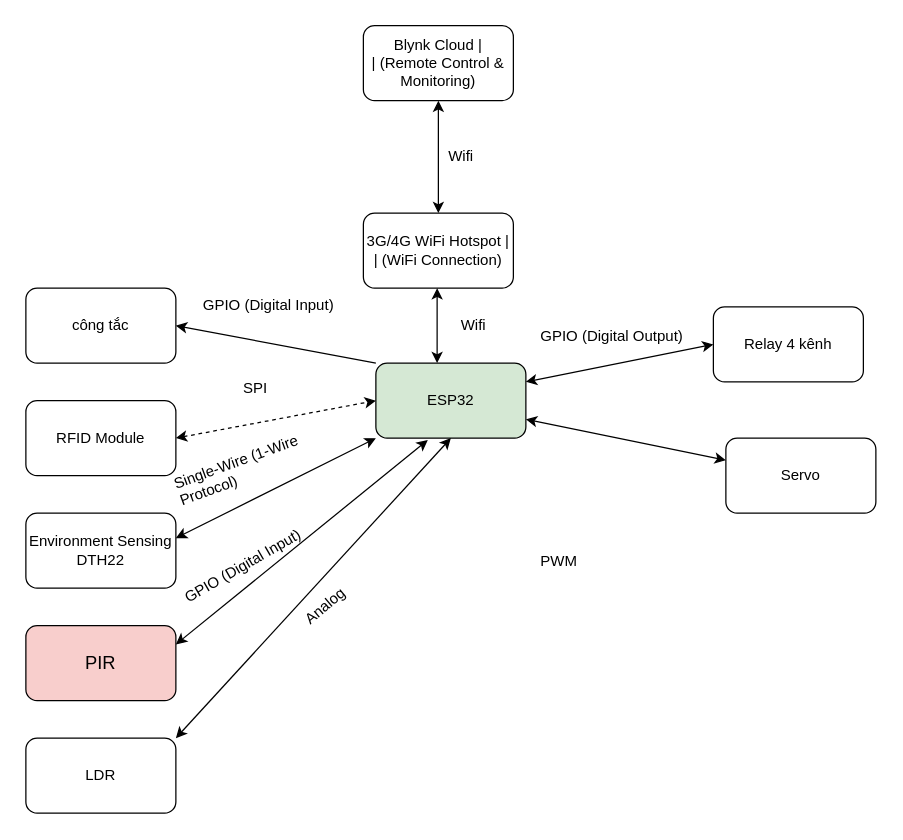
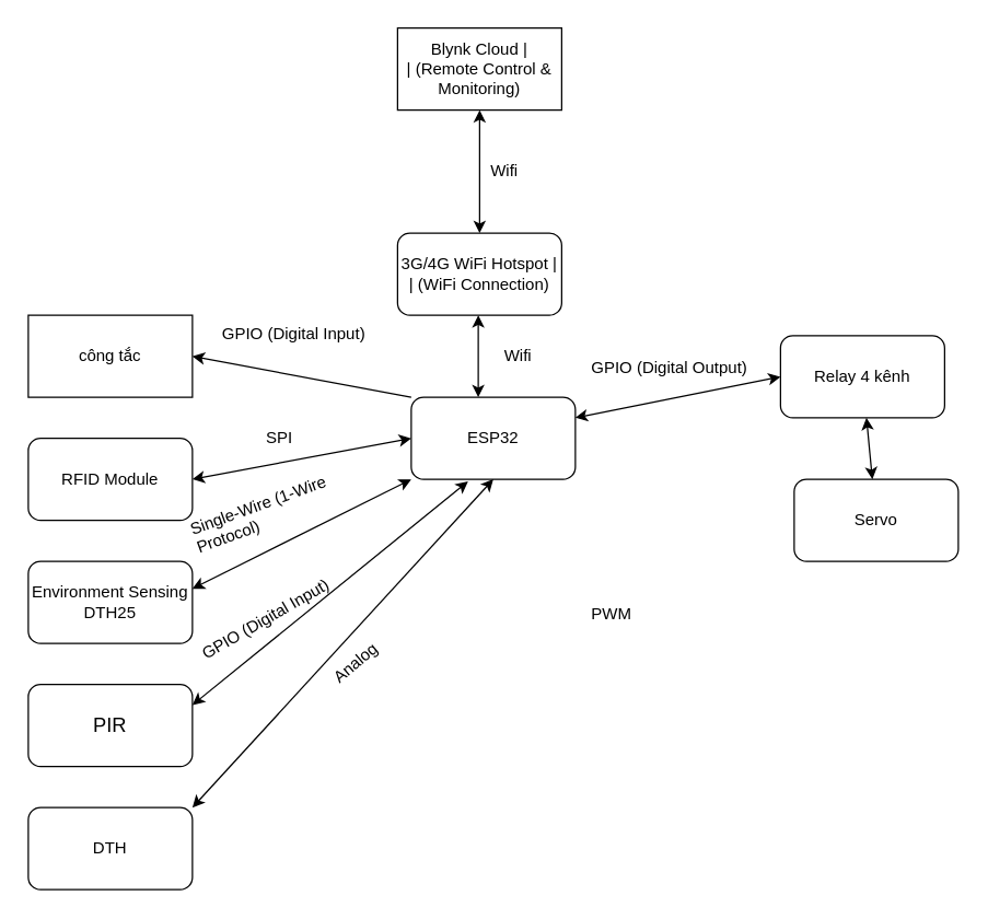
  <mxCell id="0" />
  <mxCell id="1" parent="0" />
- <mxCell id="2" value="ESP32" style="rounded=1;whiteSpace=wrap;html=1;fillColor=#d5e8d4;" parent="1" vertex="1"><mxGeometry x="300" y="290" width="120" height="60" as="geometry" /></mxCell>
+ <mxCell id="2" value="ESP32" style="rounded=1;whiteSpace=wrap;html=1;" parent="1" vertex="1"><mxGeometry x="300" y="290" width="120" height="60" as="geometry" /></mxCell>
  <mxCell id="3" value="&lt;div&gt;3G/4G WiFi Hotspot        |&lt;br/&gt;|       (WiFi Connection)&lt;/div&gt;" style="rounded=1;whiteSpace=wrap;html=1;" parent="1" vertex="1"><mxGeometry x="290" y="170" width="120" height="60" as="geometry" /></mxCell>
  <mxCell id="4" value="&lt;div&gt;RFID Module&lt;/div&gt;" style="rounded=1;whiteSpace=wrap;html=1;" parent="1" vertex="1"><mxGeometry y="320" width="120" height="60" as="geometry" x="20" /></mxCell>
- <mxCell id="5" value="&lt;div&gt;Blynk Cloud               |&lt;br/&gt;|   (Remote Control &amp;amp; Monitoring)&lt;/div&gt;" style="rounded=1;whiteSpace=wrap;html=1;" parent="1" vertex="1"><mxGeometry x="290" y="20" width="120" height="60" as="geometry" /></mxCell>
- <mxCell id="6" value="&lt;div&gt;SPI&amp;nbsp;&lt;/div&gt;" style="text;html=1;align=center;verticalAlign=middle;resizable=0;points=[];autosize=1;strokeColor=none;fillColor=none;" parent="1" vertex="1"><mxGeometry x="180" y="295" width="50" height="30" as="geometry" /></mxCell>
+ <mxCell id="5" value="&lt;div&gt;Blynk Cloud               |&lt;br/&gt;|   (Remote Control &amp;amp; Monitoring)&lt;/div&gt;" style="whiteSpace=wrap;html=1;rounded=0;" parent="1" vertex="1"><mxGeometry x="290" y="20" width="120" height="60" as="geometry" /></mxCell>
+ <mxCell id="6" value="&lt;div&gt;SPI&amp;nbsp;&lt;/div&gt;" style="text;html=1;align=center;verticalAlign=middle;resizable=0;points=[];autosize=1;strokeColor=none;fillColor=none;" parent="1" vertex="1"><mxGeometry x="180" y="305" width="50" height="30" as="geometry" /></mxCell>
  <mxCell id="7" value="Wifi&amp;nbsp;" style="text;html=1;align=center;verticalAlign=middle;whiteSpace=wrap;rounded=0;" parent="1" vertex="1"><mxGeometry x="340" y="110" width="60" height="30" as="geometry" /></mxCell>
  <mxCell id="8" value="Wifi&amp;nbsp;" style="text;html=1;align=center;verticalAlign=middle;whiteSpace=wrap;rounded=0;" parent="1" vertex="1"><mxGeometry x="350" y="245" width="60" height="30" as="geometry" /></mxCell>
  <mxCell id="9" value="" style="endArrow=classic;startArrow=classic;html=1;entryX=0.5;entryY=1;entryDx=0;entryDy=0;exitX=0.5;exitY=0;exitDx=0;exitDy=0;" parent="1" edge="1"><mxGeometry width="50" height="50" relative="1" as="geometry"><mxPoint x="349" y="290" as="sourcePoint" /><mxPoint x="349" y="230" as="targetPoint" /></mxGeometry></mxCell>
- <mxCell id="10" value="&lt;div&gt;Environment Sensing DTH22&lt;/div&gt;" style="rounded=1;whiteSpace=wrap;html=1;" parent="1" vertex="1"><mxGeometry y="410" width="120" height="60" as="geometry" x="20" /></mxCell>
+ <mxCell id="10" value="&lt;div&gt;Environment Sensing DTH25&lt;/div&gt;" style="rounded=1;whiteSpace=wrap;html=1;" parent="1" vertex="1"><mxGeometry y="410" width="120" height="60" as="geometry" x="20" /></mxCell>
  <mxCell id="11" value="" style="endArrow=classic;startArrow=classic;html=1;exitX=0.45;exitY=0;exitDx=0;exitDy=0;exitPerimeter=0;" parent="1" target="2" edge="1"><mxGeometry width="50" height="50" relative="1" as="geometry"><mxPoint x="140" y="430" as="sourcePoint" /><mxPoint x="366" y="370" as="targetPoint" /></mxGeometry></mxCell>
- <mxCell id="12" value="&lt;span id=&quot;docs-internal-guid-bf08e1e7-7fff-56b9-9a18-f6ef462b0949&quot;&gt;&lt;span style=&quot;font-size: 11pt; font-family: Arial, sans-serif; color: rgb(0, 0, 0); background-color: transparent; font-variant-numeric: normal; font-variant-east-asian: normal; font-variant-alternates: normal; font-variant-position: normal; font-variant-emoji: normal; vertical-align: baseline; white-space-collapse: preserve;&quot;&gt;PIR&lt;/span&gt;&lt;/span&gt;" style="rounded=1;whiteSpace=wrap;html=1;fillColor=#f8cecc;" parent="1" vertex="1"><mxGeometry y="500" width="120" height="60" as="geometry" x="20" /></mxCell>
+ <mxCell id="12" value="&lt;span id=&quot;docs-internal-guid-bf08e1e7-7fff-56b9-9a18-f6ef462b0949&quot;&gt;&lt;span style=&quot;font-size: 11pt; font-family: Arial, sans-serif; color: rgb(0, 0, 0); background-color: transparent; font-variant-numeric: normal; font-variant-east-asian: normal; font-variant-alternates: normal; font-variant-position: normal; font-variant-emoji: normal; vertical-align: baseline; white-space-collapse: preserve;&quot;&gt;PIR&lt;/span&gt;&lt;/span&gt;" style="rounded=1;whiteSpace=wrap;html=1;" parent="1" vertex="1"><mxGeometry y="500" width="120" height="60" as="geometry" x="20" /></mxCell>
  <mxCell id="13" value="" style="endArrow=classic;startArrow=classic;html=1;exitX=1;exitY=0.25;exitDx=0;exitDy=0;entryX=0.346;entryY=1.025;entryDx=0;entryDy=0;entryPerimeter=0;" parent="1" source="12" target="2" edge="1"><mxGeometry width="50" height="50" relative="1" as="geometry"><mxPoint x="340" y="380" as="sourcePoint" /><mxPoint x="390" y="330" as="targetPoint" /></mxGeometry></mxCell>
  <mxCell id="14" value="Relay 4 kênh" style="rounded=1;whiteSpace=wrap;html=1;" parent="1" vertex="1"><mxGeometry x="570" y="245" width="120" height="60" as="geometry" /></mxCell>
  <mxCell id="15" value="" style="endArrow=classic;startArrow=classic;html=1;exitX=1;exitY=0.25;exitDx=0;exitDy=0;entryX=0;entryY=0.5;entryDx=0;entryDy=0;" parent="1" source="2" target="14" edge="1"><mxGeometry width="50" height="50" relative="1" as="geometry"><mxPoint x="340" y="380" as="sourcePoint" /><mxPoint x="390" y="330" as="targetPoint" /></mxGeometry></mxCell>
  <mxCell id="16" value="Servo" style="rounded=1;whiteSpace=wrap;html=1;" parent="1" vertex="1"><mxGeometry x="580" y="350" width="120" height="60" as="geometry" /></mxCell>
- <mxCell id="17" value="công tắc" style="rounded=1;whiteSpace=wrap;html=1;" parent="1" vertex="1"><mxGeometry y="230" width="120" height="60" as="geometry" x="20" /></mxCell>
- <mxCell id="18" value="" style="endArrow=classic;startArrow=classic;html=1;entryX=1;entryY=0.75;entryDx=0;entryDy=0;" parent="1" source="16" target="2" edge="1"><mxGeometry width="50" height="50" relative="1" as="geometry"><mxPoint x="700" y="363" as="sourcePoint" /><mxPoint x="390" y="330" as="targetPoint" /></mxGeometry></mxCell>
+ <mxCell id="17" value="công tắc" style="whiteSpace=wrap;html=1;rounded=0;" parent="1" vertex="1"><mxGeometry y="230" width="120" height="60" as="geometry" x="20" /></mxCell>
+ <mxCell id="18" value="" style="endArrow=classic;startArrow=classic;html=1;" parent="1" source="16" target="14" edge="1"><mxGeometry width="50" height="50" relative="1" as="geometry"><mxPoint x="700" y="363" as="sourcePoint" /><mxPoint x="390" y="330" as="targetPoint" /></mxGeometry></mxCell>
  <mxCell id="19" value="&lt;div&gt;PWM&lt;/div&gt;" style="text;whiteSpace=wrap;html=1;" parent="1" vertex="1"><mxGeometry x="430" y="435" width="60" height="40" as="geometry" /></mxCell>
  <mxCell id="20" value="" style="endArrow=none;startArrow=classic;html=1;exitX=1;exitY=0.5;exitDx=0;exitDy=0;entryX=0;entryY=0;entryDx=0;entryDy=0;" parent="1" source="17" target="2" edge="1"><mxGeometry width="50" height="50" relative="1" as="geometry"><mxPoint x="340" y="380" as="sourcePoint" /><mxPoint x="390" y="330" as="targetPoint" /></mxGeometry></mxCell>
  <mxCell id="21" value="&lt;div&gt;GPIO (Digital Input)&lt;/div&gt;" style="text;whiteSpace=wrap;html=1;" parent="1" vertex="1"><mxGeometry x="160" y="230" width="120" height="40" as="geometry" /></mxCell>
  <mxCell id="22" value="&lt;div&gt;GPIO (Digital Output)&lt;/div&gt;" style="text;whiteSpace=wrap;html=1;rotation=0;" parent="1" vertex="1"><mxGeometry x="430" y="255" width="150" height="40" as="geometry" /></mxCell>
  <mxCell id="23" value="&lt;div&gt;GPIO (Digital Input)&lt;/div&gt;" style="text;whiteSpace=wrap;html=1;rotation=-30;" parent="1" vertex="1"><mxGeometry x="140" y="430" width="140" height="40" as="geometry" /></mxCell>
  <mxCell id="24" value="&lt;div&gt;Single-Wire (1-Wire Protocol)&lt;/div&gt;" style="text;whiteSpace=wrap;html=1;rotation=-20;" parent="1" vertex="1"><mxGeometry x="135" y="350" width="140" height="40" as="geometry" /></mxCell>
- <mxCell id="25" value="" style="endArrow=classic;startArrow=classic;html=1;exitX=1;exitY=0.5;exitDx=0;exitDy=0;entryX=0;entryY=0.5;entryDx=0;entryDy=0;dashed=1;" parent="1" source="4" target="2" edge="1"><mxGeometry width="50" height="50" relative="1" as="geometry"><mxPoint x="340" y="380" as="sourcePoint" /><mxPoint x="390" y="330" as="targetPoint" /></mxGeometry></mxCell>
- <mxCell id="26" value="&lt;div&gt;LDR&lt;/div&gt;" style="rounded=1;whiteSpace=wrap;html=1;" parent="1" vertex="1"><mxGeometry y="590" width="120" height="60" as="geometry" x="20" /></mxCell>
+ <mxCell id="25" value="" style="endArrow=classic;startArrow=classic;html=1;exitX=1;exitY=0.5;exitDx=0;exitDy=0;entryX=0;entryY=0.5;entryDx=0;entryDy=0;" parent="1" source="4" target="2" edge="1"><mxGeometry width="50" height="50" relative="1" as="geometry"><mxPoint x="340" y="380" as="sourcePoint" /><mxPoint x="390" y="330" as="targetPoint" /></mxGeometry></mxCell>
+ <mxCell id="26" value="&lt;div&gt;DTH&lt;/div&gt;" style="rounded=1;whiteSpace=wrap;html=1;" parent="1" vertex="1"><mxGeometry y="590" width="120" height="60" as="geometry" x="20" /></mxCell>
  <mxCell id="27" value="" style="endArrow=classic;startArrow=classic;html=1;exitX=1;exitY=0;exitDx=0;exitDy=0;entryX=0.5;entryY=1;entryDx=0;entryDy=0;" parent="1" source="26" target="2" edge="1"><mxGeometry width="50" height="50" relative="1" as="geometry"><mxPoint x="340" y="380" as="sourcePoint" /><mxPoint x="390" y="330" as="targetPoint" /></mxGeometry></mxCell>
  <mxCell id="28" value="&lt;div&gt;Analog&lt;/div&gt;" style="text;whiteSpace=wrap;html=1;rotation=-40;" parent="1" vertex="1"><mxGeometry x="240" y="460" width="70" height="40" as="geometry" /></mxCell>
  <mxCell id="29" value="" style="endArrow=classic;startArrow=classic;html=1;entryX=0.5;entryY=1;entryDx=0;entryDy=0;exitX=0.5;exitY=0;exitDx=0;exitDy=0;" parent="1" source="3" target="5" edge="1"><mxGeometry width="50" height="50" relative="1" as="geometry"><mxPoint x="420" y="280" as="sourcePoint" /><mxPoint x="470" y="230" as="targetPoint" /></mxGeometry></mxCell>
